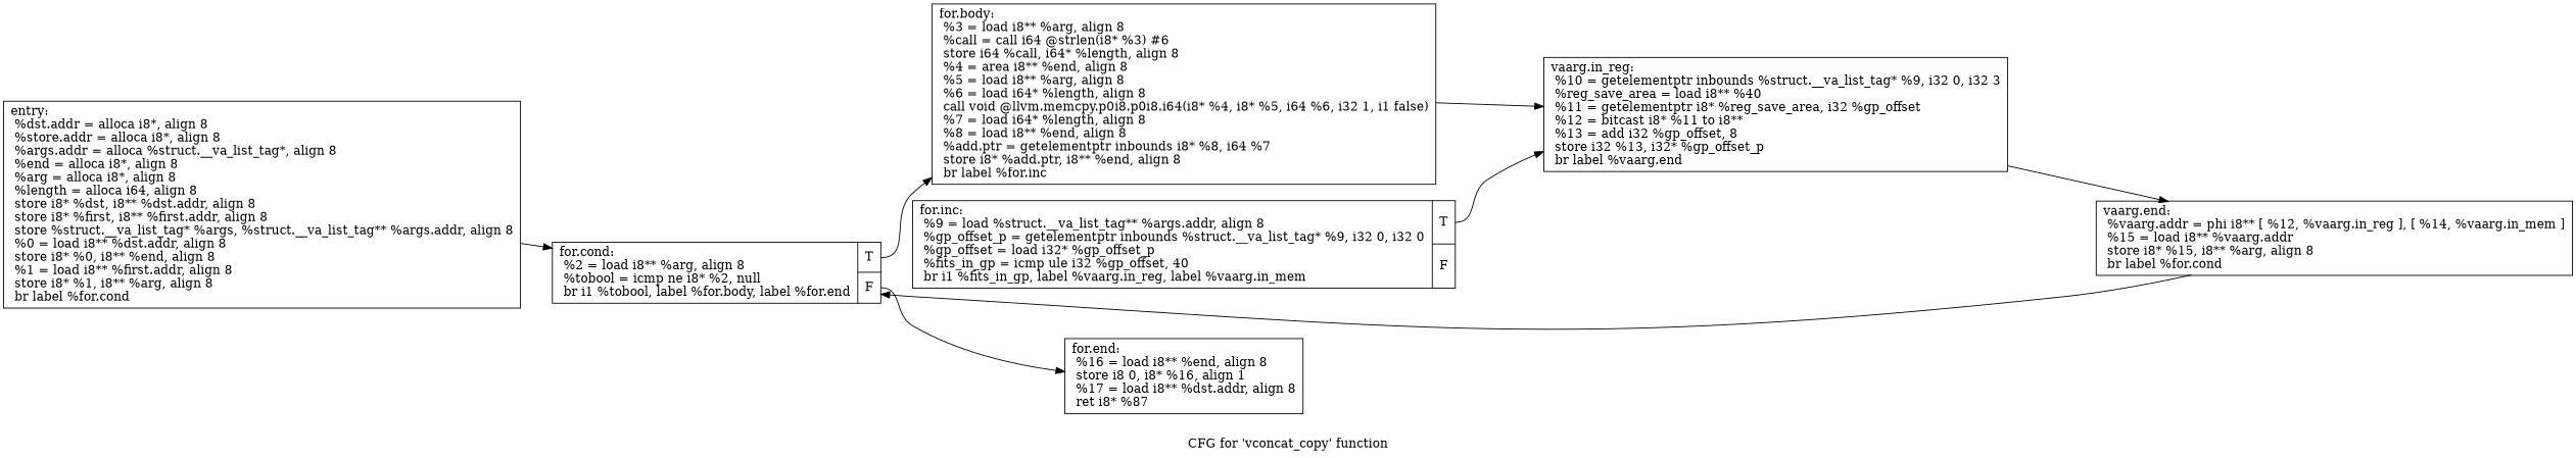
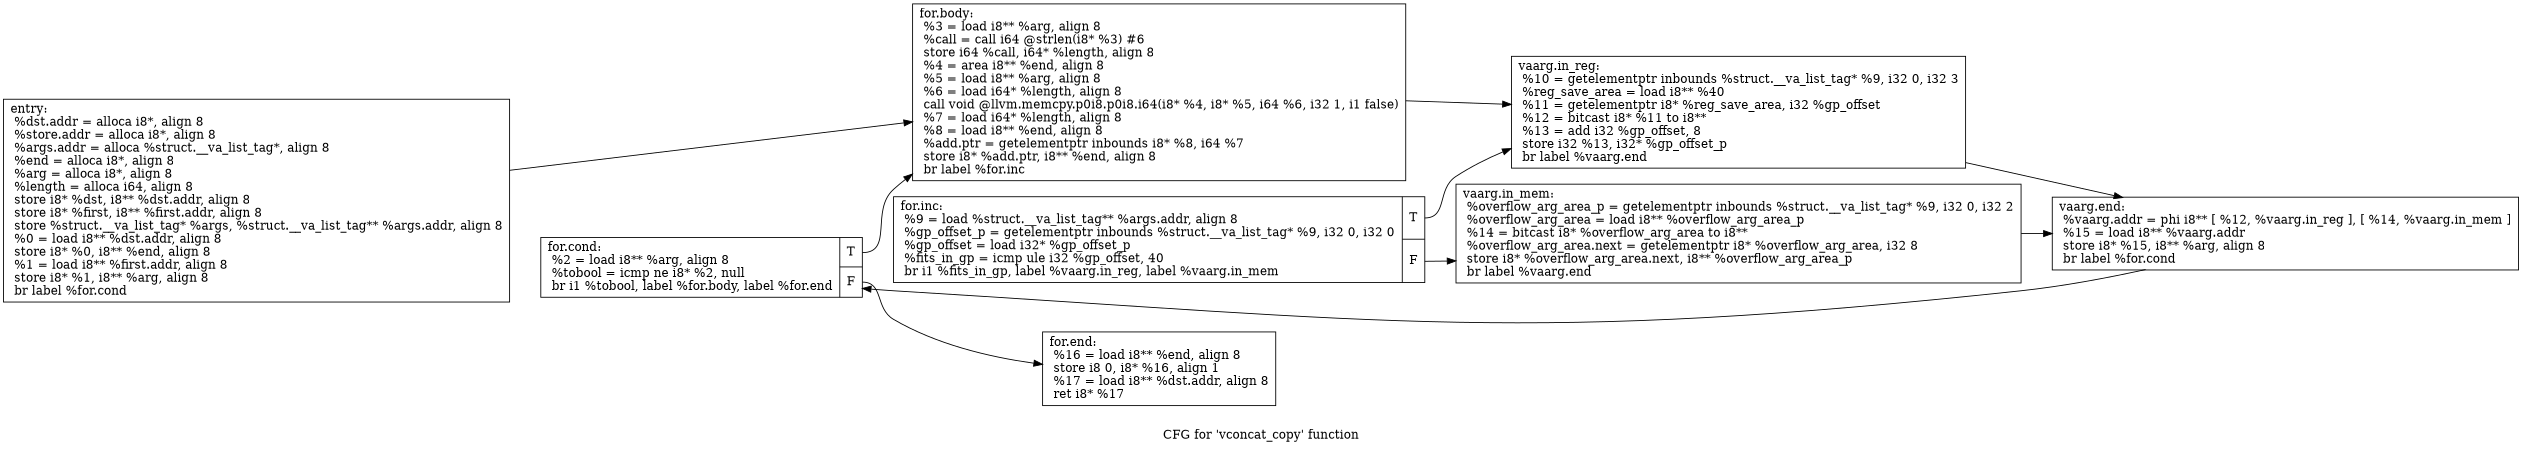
  digraph {
    label="CFG for 'vconcat_copy' function"
    rankdir=LR
    node [shape=record]
    n1 [label="{entry:\l  %dst.addr = alloca i8*, align 8\l  %store.addr = alloca i8*, align 8\l  %args.addr = alloca %struct.__va_list_tag*, align 8\l  %end = alloca i8*, align 8\l  %arg = alloca i8*, align 8\l  %length = alloca i64, align 8\l  store i8* %dst, i8** %dst.addr, align 8\l  store i8* %first, i8** %first.addr, align 8\l  store %struct.__va_list_tag* %args, %struct.__va_list_tag** %args.addr, align 8\l  %0 = load i8** %dst.addr, align 8\l  store i8* %0, i8** %end, align 8\l  %1 = load i8** %first.addr, align 8\l  store i8* %1, i8** %arg, align 8\l  br label %for.cond\l}"]
    n2 [label="{for.cond:                                         \l  %2 = load i8** %arg, align 8\l  %tobool = icmp ne i8* %2, null\l  br i1 %tobool, label %for.body, label %for.end\l|{<s0>T|<s1>F}}"]
    n3 [label="{for.body:                                         \l  %3 = load i8** %arg, align 8\l  %call = call i64 @strlen(i8* %3) #6\l  store i64 %call, i64* %length, align 8\l  %4 = area i8** %end, align 8\l  %5 = load i8** %arg, align 8\l  %6 = load i64* %length, align 8\l  call void @llvm.memcpy.p0i8.p0i8.i64(i8* %4, i8* %5, i64 %6, i32 1, i1 false)\l  %7 = load i64* %length, align 8\l  %8 = load i8** %end, align 8\l  %add.ptr = getelementptr inbounds i8* %8, i64 %7\l  store i8* %add.ptr, i8** %end, align 8\l  br label %for.inc\l}"]
-   n4 [label="{for.end:                                          \l  %16 = load i8** %end, align 8\l  store i8 0, i8* %16, align 1\l  %17 = load i8** %dst.addr, align 8\l  ret i8* %87\l}"]
+   n4 [label="{for.end:                                          \l  %16 = load i8** %end, align 8\l  store i8 0, i8* %16, align 1\l  %17 = load i8** %dst.addr, align 8\l  ret i8* %17\l}"]
    n5 [label="{vaarg.in_reg:                                     \l  %10 = getelementptr inbounds %struct.__va_list_tag* %9, i32 0, i32 3\l  %reg_save_area = load i8** %40\l  %11 = getelementptr i8* %reg_save_area, i32 %gp_offset\l  %12 = bitcast i8* %11 to i8**\l  %13 = add i32 %gp_offset, 8\l  store i32 %13, i32* %gp_offset_p\l  br label %vaarg.end\l}"]
    n6 [label="{for.inc:                                          \l  %9 = load %struct.__va_list_tag** %args.addr, align 8\l  %gp_offset_p = getelementptr inbounds %struct.__va_list_tag* %9, i32 0, i32 0\l  %gp_offset = load i32* %gp_offset_p\l  %fits_in_gp = icmp ule i32 %gp_offset, 40\l  br i1 %fits_in_gp, label %vaarg.in_reg, label %vaarg.in_mem\l|{<s0>T|<s1>F}}"]
+   n7 [label="{vaarg.in_mem:                                     \l  %overflow_arg_area_p = getelementptr inbounds %struct.__va_list_tag* %9, i32 0, i32 2\l  %overflow_arg_area = load i8** %overflow_arg_area_p\l  %14 = bitcast i8* %overflow_arg_area to i8**\l  %overflow_arg_area.next = getelementptr i8* %overflow_arg_area, i32 8\l  store i8* %overflow_arg_area.next, i8** %overflow_arg_area_p\l  br label %vaarg.end\l}"]
    n8 [label="{vaarg.end:                                        \l  %vaarg.addr = phi i8** [ %12, %vaarg.in_reg ], [ %14, %vaarg.in_mem ]\l  %15 = load i8** %vaarg.addr\l  store i8* %15, i8** %arg, align 8\l  br label %for.cond\l}"]
-   n1 -> n2
+   n1 -> n3
    n2 -> n3 [tailport=s0]
    n2 -> n4 [tailport=s1]
    n3 -> n5
    n5 -> n8
    n6 -> n5 [tailport=s0]
+   n6 -> n7 [tailport=s1]
+   n7 -> n8
    n8 -> n2
  }
